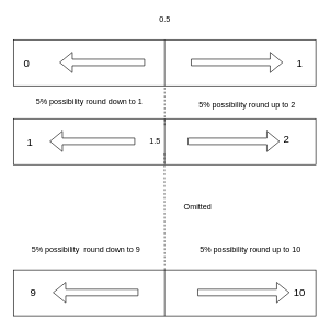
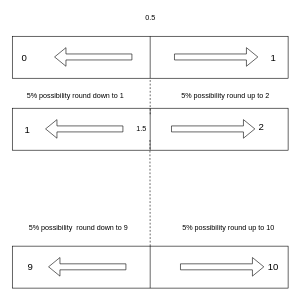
  <mxCell id="0" />
  <mxCell id="1" parent="0" />
  <mxCell id="2" value="" style="rounded=0;whiteSpace=wrap;html=1;" vertex="1" parent="1"><mxGeometry x="20" y="60" width="460" height="70" as="geometry" /></mxCell>
  <mxCell id="3" value="" style="endArrow=none;html=1;entryX=0.5;entryY=0;entryDx=0;entryDy=0;exitX=0.5;exitY=1;exitDx=0;exitDy=0;" edge="1" parent="1" source="2" target="2"><mxGeometry width="50" height="50" relative="1" as="geometry"><mxPoint x="20" y="200" as="sourcePoint" /><mxPoint x="70" y="150" as="targetPoint" /></mxGeometry></mxCell>
  <mxCell id="4" value="" style="rounded=0;whiteSpace=wrap;html=1;" vertex="1" parent="1"><mxGeometry x="20" y="180" width="460" height="70" as="geometry" /></mxCell>
  <mxCell id="5" value="" style="endArrow=none;html=1;entryX=0.5;entryY=0;entryDx=0;entryDy=0;exitX=0.5;exitY=1;exitDx=0;exitDy=0;" edge="1" parent="1" source="4" target="4"><mxGeometry width="50" height="50" relative="1" as="geometry"><mxPoint x="30" y="210" as="sourcePoint" /><mxPoint x="80" y="160" as="targetPoint" /></mxGeometry></mxCell>
  <mxCell id="6" value="" style="rounded=0;whiteSpace=wrap;html=1;" vertex="1" parent="1"><mxGeometry x="20" y="410" width="460" height="70" as="geometry" /></mxCell>
  <mxCell id="7" value="" style="endArrow=none;html=1;entryX=0.5;entryY=0;entryDx=0;entryDy=0;exitX=0.5;exitY=1;exitDx=0;exitDy=0;" edge="1" parent="1" source="6" target="6"><mxGeometry width="50" height="50" relative="1" as="geometry"><mxPoint x="20" y="550" as="sourcePoint" /><mxPoint x="70" y="500" as="targetPoint" /></mxGeometry></mxCell>
  <mxCell id="8" value="" style="endArrow=none;dashed=1;html=1;" edge="1" parent="1"><mxGeometry width="50" height="50" relative="1" as="geometry"><mxPoint x="250" y="190" as="sourcePoint" /><mxPoint x="250" y="130" as="targetPoint" /></mxGeometry></mxCell>
  <mxCell id="9" value="" style="endArrow=none;dashed=1;html=1;" edge="1" parent="1"><mxGeometry width="50" height="50" relative="1" as="geometry"><mxPoint x="250" y="410" as="sourcePoint" /><mxPoint x="249.5" y="230" as="targetPoint" /></mxGeometry></mxCell>
  <mxCell id="10" value="&lt;font style=&quot;font-size: 16px&quot;&gt;0&lt;/font&gt;" style="text;html=1;align=center;verticalAlign=middle;resizable=0;points=[];;autosize=1;" vertex="1" parent="1"><mxGeometry x="30" y="85" width="20" height="20" as="geometry" /></mxCell>
  <mxCell id="11" value="&lt;font style=&quot;font-size: 16px&quot;&gt;1&lt;/font&gt;" style="text;html=1;align=center;verticalAlign=middle;resizable=0;points=[];;autosize=1;" vertex="1" parent="1"><mxGeometry x="35" y="205" width="20" height="20" as="geometry" /></mxCell>
  <mxCell id="12" value="" style="shape=flexArrow;endArrow=classic;html=1;" edge="1" parent="1"><mxGeometry width="50" height="50" relative="1" as="geometry"><mxPoint x="290" y="94.5" as="sourcePoint" /><mxPoint x="430" y="94.5" as="targetPoint" /></mxGeometry></mxCell>
  <mxCell id="13" value="" style="shape=flexArrow;endArrow=classic;html=1;" edge="1" parent="1"><mxGeometry width="50" height="50" relative="1" as="geometry"><mxPoint x="285" y="214.5" as="sourcePoint" /><mxPoint x="425" y="214.5" as="targetPoint" /></mxGeometry></mxCell>
  <mxCell id="14" value="" style="shape=flexArrow;endArrow=classic;html=1;" edge="1" parent="1"><mxGeometry width="50" height="50" relative="1" as="geometry"><mxPoint x="300" y="444.5" as="sourcePoint" /><mxPoint x="440" y="444.5" as="targetPoint" /></mxGeometry></mxCell>
  <mxCell id="15" value="" style="shape=flexArrow;endArrow=classic;html=1;" edge="1" parent="1"><mxGeometry width="50" height="50" relative="1" as="geometry"><mxPoint x="220" y="94.5" as="sourcePoint" /><mxPoint x="90" y="94.5" as="targetPoint" /></mxGeometry></mxCell>
  <mxCell id="16" value="" style="shape=flexArrow;endArrow=classic;html=1;" edge="1" parent="1"><mxGeometry width="50" height="50" relative="1" as="geometry"><mxPoint x="205" y="214.5" as="sourcePoint" /><mxPoint x="75" y="214.5" as="targetPoint" /></mxGeometry></mxCell>
  <mxCell id="17" value="" style="shape=flexArrow;endArrow=classic;html=1;" edge="1" parent="1"><mxGeometry width="50" height="50" relative="1" as="geometry"><mxPoint x="210" y="444.5" as="sourcePoint" /><mxPoint x="80" y="444.5" as="targetPoint" /></mxGeometry></mxCell>
  <mxCell id="18" value="0.5" style="text;html=1;align=center;verticalAlign=middle;resizable=0;points=[];;autosize=1;" vertex="1" parent="1"><mxGeometry x="235" y="20" width="30" height="20" as="geometry" /></mxCell>
- <mxCell id="19" value="5% possibility&amp;nbsp;round down to 1" style="text;html=1;align=center;verticalAlign=middle;resizable=0;points=[];;autosize=1;" vertex="1" parent="1"><mxGeometry x="45" y="145" width="180" height="20" as="geometry" /></mxCell>
+ <mxCell id="19" value="5% possibility&amp;nbsp;round down to 1" style="text;html=1;align=center;verticalAlign=middle;resizable=0;points=[];;autosize=1;" vertex="1" parent="1"><mxGeometry x="35" y="150" width="180" height="20" as="geometry" /></mxCell>
  <mxCell id="20" value="5% possibility&amp;nbsp;round up to 2" style="text;html=1;align=center;verticalAlign=middle;resizable=0;points=[];;autosize=1;" vertex="1" parent="1"><mxGeometry x="295" y="150" width="160" height="20" as="geometry" /></mxCell>
  <mxCell id="21" value="5% possibility&amp;nbsp; round down to 9" style="text;html=1;align=center;verticalAlign=middle;resizable=0;points=[];;autosize=1;" vertex="1" parent="1"><mxGeometry x="40" y="370" width="180" height="20" as="geometry" /></mxCell>
  <mxCell id="22" value="5% possibility&amp;nbsp;round up to 10" style="text;html=1;align=center;verticalAlign=middle;resizable=0;points=[];;autosize=1;" vertex="1" parent="1"><mxGeometry x="295" y="370" width="170" height="20" as="geometry" /></mxCell>
- <mxCell id="23" value="Omitted" style="text;html=1;align=center;verticalAlign=middle;resizable=0;points=[];;autosize=1;" vertex="1" parent="1"><mxGeometry x="270" y="304" width="60" height="20" as="geometry" /></mxCell>
  <mxCell id="24" value="&lt;font style=&quot;font-size: 16px&quot;&gt;2&lt;/font&gt;" style="text;html=1;align=center;verticalAlign=middle;resizable=0;points=[];;autosize=1;" vertex="1" parent="1"><mxGeometry x="425" y="200" width="20" height="20" as="geometry" /></mxCell>
  <mxCell id="25" value="&lt;font style=&quot;font-size: 16px&quot;&gt;1&lt;/font&gt;" style="text;html=1;align=center;verticalAlign=middle;resizable=0;points=[];;autosize=1;" vertex="1" parent="1"><mxGeometry x="445" y="85" width="20" height="20" as="geometry" /></mxCell>
  <mxCell id="26" value="&lt;font style=&quot;font-size: 16px&quot;&gt;10&lt;/font&gt;" style="text;html=1;align=center;verticalAlign=middle;resizable=0;points=[];;autosize=1;" vertex="1" parent="1"><mxGeometry x="440" y="435" width="30" height="20" as="geometry" /></mxCell>
  <mxCell id="27" value="&lt;font style=&quot;font-size: 16px&quot;&gt;9&lt;/font&gt;" style="text;html=1;align=center;verticalAlign=middle;resizable=0;points=[];;autosize=1;" vertex="1" parent="1"><mxGeometry x="40" y="435" width="20" height="20" as="geometry" /></mxCell>
  <mxCell id="28" value="1.5" style="text;html=1;align=center;verticalAlign=middle;resizable=0;points=[];;autosize=1;" vertex="1" parent="1"><mxGeometry x="220" y="205" width="30" height="20" as="geometry" /></mxCell>
